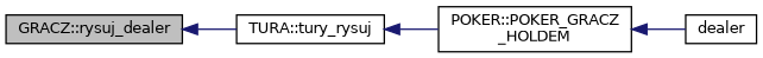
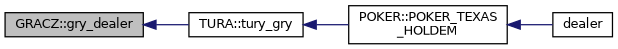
  digraph {
    rankdir=LR
    node [color=black fillcolor=white fontname=Helvetica fontsize=10 shape=record style=filled]
    edge [color=midnightblue dir=back fontname=Helvetica fontsize=10 labelfontname=Helvetica labelfontsize=10 style=solid]
-   n1 [fillcolor=grey75 fontcolor=black height=0.2 label="GRACZ::rysuj_dealer" width=0.4]
-   n2 [height=0.2 label="TURA::tury_rysuj" width=0.4]
-   n3 [height=0.2 label="POKER::POKER_GRACZ\l_HOLDEM" width=0.4]
+   n1 [fillcolor=grey75 fontcolor=black height=0.2 label="GRACZ::gry_dealer" width=0.4]
+   n2 [height=0.2 label="TURA::tury_gry" width=0.4]
+   n3 [height=0.2 label="POKER::POKER_TEXAS\l_HOLDEM" width=0.4]
    n4 [height=0.2 label=dealer width=0.4]
    n1 -> n2
    n2 -> n3
    n3 -> n4
  }
